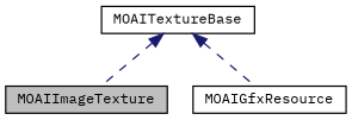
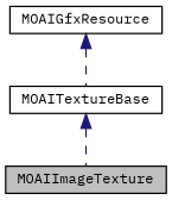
  digraph {
    fontname="IBM Plex Mono"
    node [color=black fillcolor=white fontname="IBM Plex Mono" fontsize=10 shape=record style=filled]
    edge [color=midnightblue dir=back fontname="IBM Plex Mono" fontsize=10 labelfontname=FreeSans labelfontsize=10 style=dashed]
    n1 [fillcolor=grey75 fontcolor=black height=0.2 label=MOAIImageTexture width=0.4]
    n2 [height=0.2 label=MOAITextureBase width=0.4]
    n3 [height=0.2 label=MOAIGfxResource width=0.4]
    n2 -> n1
-   n2 -> n3
+   n3 -> n2
  }
